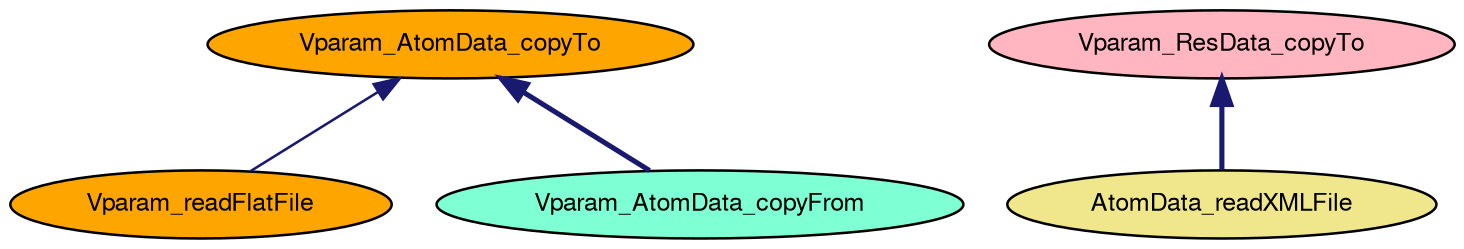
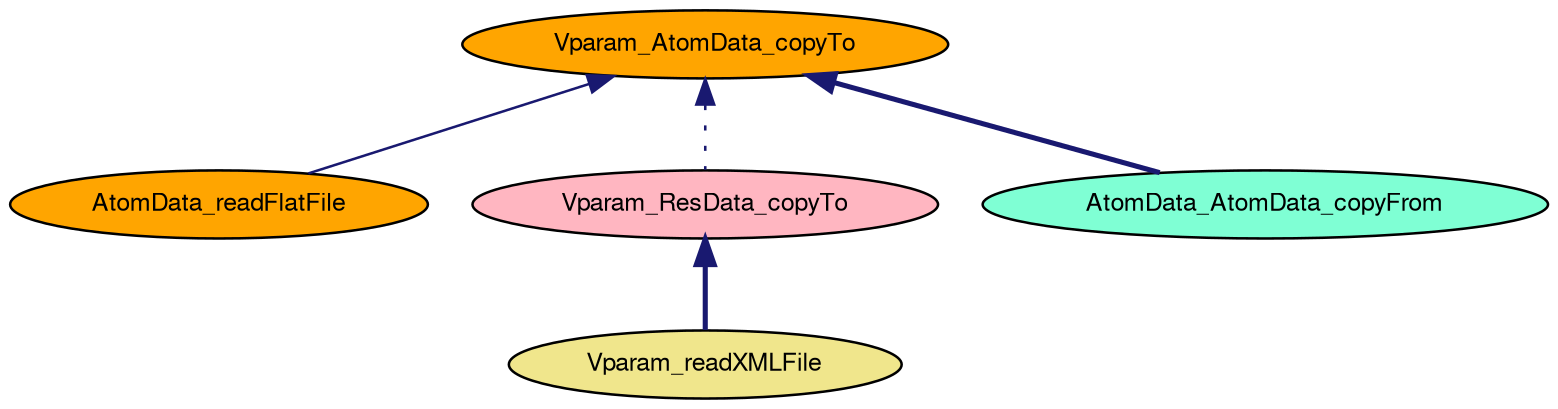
  digraph {
    rankdir=TB
    node [color=black fillcolor=orange fontname=FreeSans fontsize=10 shape=ellipse style=filled]
    edge [color=midnightblue dir=back fontname=FreeSans fontsize=10 labelfontname=FreeSans labelfontsize=10 style=bold]
    n1 [fontcolor=black height=0.2 label=Vparam_AtomData_copyTo width=0.4]
-   n2 [height=0.2 label=Vparam_readFlatFile width=0.4]
+   n2 [height=0.2 label=AtomData_readFlatFile width=0.4]
    n3 [fillcolor=lightpink height=0.2 label=Vparam_ResData_copyTo width=0.4]
-   n4 [fillcolor=aquamarine height=0.2 label=Vparam_AtomData_copyFrom width=0.4]
-   n5 [fillcolor=khaki height=0.2 label=AtomData_readXMLFile width=0.4]
+   n4 [fillcolor=aquamarine height=0.2 label=AtomData_AtomData_copyFrom width=0.4]
+   n5 [fillcolor=khaki height=0.2 label=Vparam_readXMLFile width=0.4]
    n1 -> n2 [style=solid]
+   n1 -> n3 [style=dotted]
    n1 -> n4
    n3 -> n5
  }
